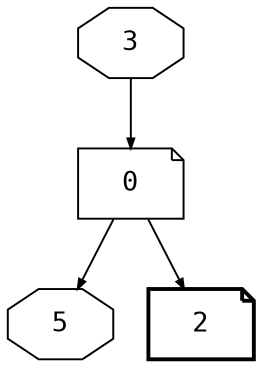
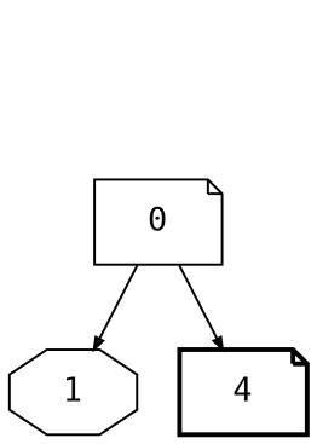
  digraph {
    node [fontname=monospace shape=note]
    edge [arrowsize=0.5 fontname=monospace]
    n1 [label=0]
-   n2 [label=5 shape=octagon]
-   n3 [label=2 style=bold]
-   n4 [label=3 shape=octagon]
+   n2 [label=1 shape=octagon]
+   n3 [label=4 style=bold]
    n1 -> n2
    n1 -> n3
-   n4 -> n1
  }
